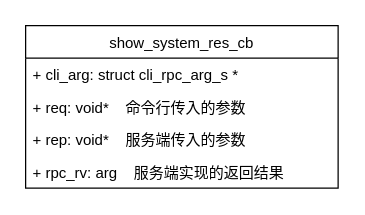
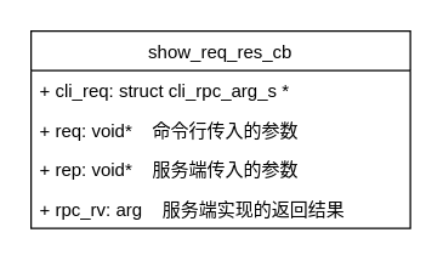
  <mxCell id="0" />
  <mxCell id="1" parent="0" />
- <mxCell id="2" value="show_system_res_cb" style="swimlane;fontStyle=0;childLayout=stackLayout;horizontal=1;startSize=26;fillColor=none;horizontalStack=0;resizeParent=1;resizeParentMax=0;resizeLast=0;collapsible=1;marginBottom=0;" vertex="1" parent="1"><mxGeometry x="20" y="20" width="250" height="130" as="geometry" /></mxCell>
- <mxCell id="3" value="+ cli_arg: struct cli_rpc_arg_s *" style="text;strokeColor=none;fillColor=none;align=left;verticalAlign=top;spacingLeft=4;spacingRight=4;overflow=hidden;rotatable=0;points=[[0,0.5],[1,0.5]];portConstraint=eastwest;" vertex="1" parent="2"><mxGeometry y="26" width="250" height="26" as="geometry" /></mxCell>
+ <mxCell id="2" value="show_req_res_cb" style="swimlane;fontStyle=0;childLayout=stackLayout;horizontal=1;startSize=26;fillColor=none;horizontalStack=0;resizeParent=1;resizeParentMax=0;resizeLast=0;collapsible=1;marginBottom=0;" vertex="1" parent="1"><mxGeometry x="20" y="20" width="250" height="130" as="geometry" /></mxCell>
+ <mxCell id="3" value="+ cli_req: struct cli_rpc_arg_s *" style="text;strokeColor=none;fillColor=none;align=left;verticalAlign=top;spacingLeft=4;spacingRight=4;overflow=hidden;rotatable=0;points=[[0,0.5],[1,0.5]];portConstraint=eastwest;" vertex="1" parent="2"><mxGeometry y="26" width="250" height="26" as="geometry" /></mxCell>
  <mxCell id="4" value="+ req: void*    命令行传入的参数" style="text;strokeColor=none;fillColor=none;align=left;verticalAlign=top;spacingLeft=4;spacingRight=4;overflow=hidden;rotatable=0;points=[[0,0.5],[1,0.5]];portConstraint=eastwest;" vertex="1" parent="2"><mxGeometry y="52" width="250" height="26" as="geometry" /></mxCell>
  <mxCell id="5" value="+ rep: void*    服务端传入的参数" style="text;strokeColor=none;fillColor=none;align=left;verticalAlign=top;spacingLeft=4;spacingRight=4;overflow=hidden;rotatable=0;points=[[0,0.5],[1,0.5]];portConstraint=eastwest;" vertex="1" parent="2"><mxGeometry y="78" width="250" height="26" as="geometry" /></mxCell>
  <mxCell id="6" value="+ rpc_rv: arg    服务端实现的返回结果" style="text;strokeColor=none;fillColor=none;align=left;verticalAlign=top;spacingLeft=4;spacingRight=4;overflow=hidden;rotatable=0;points=[[0,0.5],[1,0.5]];portConstraint=eastwest;" vertex="1" parent="2"><mxGeometry y="104" width="250" height="26" as="geometry" /></mxCell>
